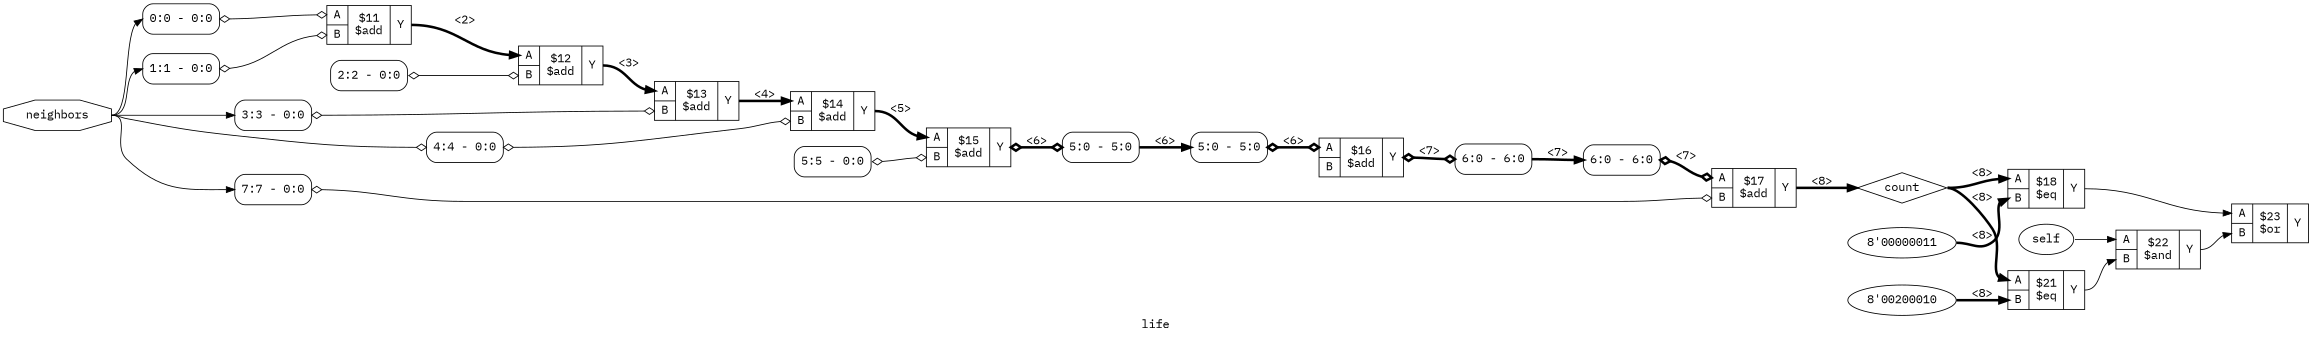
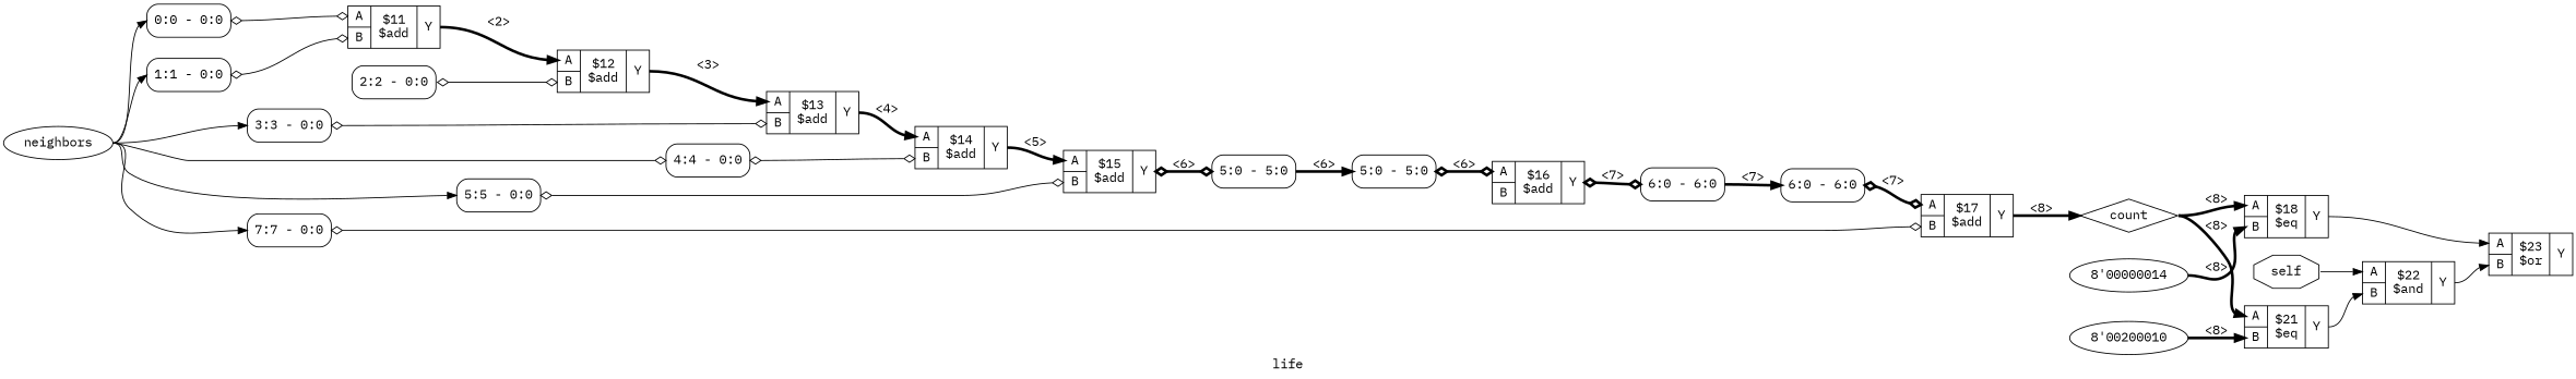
  digraph {
    fontname="IBM Plex Mono"
    label=life
    rankdir=LR
    remincross=true
    node [fontname="IBM Plex Mono" shape=record]
    edge [color=black fontname="IBM Plex Mono" headport="p15:w" tailport=e]
    n1 [color=black fontcolor=black label=count shape=diamond]
    n2 [label="{{<p15> A|<p16> B}|$18\n$eq|{<p17> Y}}"]
    n3 [label="{{<p15> A|<p16> B}|$21\n$eq|{<p17> Y}}"]
    n4 [label="{{<p15> A|<p16> B}|$23\n$or|{<p17> Y}}"]
    n5 [label="{{<p15> A|<p16> B}|$22\n$and|{<p17> Y}}"]
-   n6 [color=black fontcolor=black label=neighbors shape=octagon]
+   n6 [color=black fontcolor=black label=neighbors shape=ellipse]
    n7 [label="<s0> 0:0 - 0:0 " style=rounded]
    n8 [label="<s0> 1:1 - 0:0 " style=rounded]
    n9 [label="<s0> 3:3 - 0:0 " style=rounded]
    n10 [label="<s0> 4:4 - 0:0 " style=rounded]
    n11 [label="<s0> 5:5 - 0:0 " style=rounded]
    n12 [label="<s0> 7:7 - 0:0 " style=rounded]
    n13 [label="{{<p15> A|<p16> B}|$11\n$add|{<p17> Y}}"]
    n14 [label="<s0> 2:2 - 0:0 " style=rounded]
    n15 [label="{{<p15> A|<p16> B}|$12\n$add|{<p17> Y}}"]
    n16 [label="{{<p15> A|<p16> B}|$13\n$add|{<p17> Y}}"]
    n17 [label="{{<p15> A|<p16> B}|$14\n$add|{<p17> Y}}"]
    n18 [label="{{<p15> A|<p16> B}|$15\n$add|{<p17> Y}}"]
    n19 [label="{{<p15> A|<p16> B}|$17\n$add|{<p17> Y}}"]
-   n20 [color=black fontcolor=black label=self shape=ellipse]
+   n20 [color=black fontcolor=black label=self shape=octagon]
    n21 [label="<s0> 5:0 - 5:0 " style=rounded]
    n22 [label="<s0> 5:0 - 5:0 " style=rounded]
    n23 [label="{{<p15> A|<p16> B}|$16\n$add|{<p17> Y}}"]
    n24 [label="<s0> 6:0 - 6:0 " style=rounded]
    n25 [label="<s0> 6:0 - 6:0 " style=rounded]
-   n26 [label="8'00000011" shape=""]
+   n26 [label="8'00000014" shape=""]
    n27 [label="8'00200010" shape=""]
    n1 -> n2 [label="<8>" style="setlinewidth(3)"]
    n1 -> n3 [label="<8>" style="setlinewidth(3)"]
    n2 -> n4 [tailport="p17:e"]
    n3 -> n5 [headport="p16:w" tailport="p17:e"]
    n5 -> n4 [headport="p16:w" tailport="p17:e"]
    n6 -> n7 [headport="s0:w"]
    n6 -> n8 [headport="s0:w"]
    n6 -> n9 [headport="s0:w"]
    n6 -> n10 [arrowhead=odiamond headport="s0:w"]
+   n6 -> n11 [headport="s0:w"]
    n6 -> n12 [headport="s0:w"]
    n7 -> n13 [arrowhead=odiamond arrowtail=odiamond dir=both]
    n8 -> n13 [arrowhead=odiamond arrowtail=odiamond dir=both headport="p16:w"]
    n9 -> n16 [arrowhead=odiamond arrowtail=odiamond dir=both headport="p16:w"]
    n10 -> n17 [arrowhead=odiamond arrowtail=odiamond dir=both headport="p16:w"]
    n11 -> n18 [arrowhead=odiamond arrowtail=odiamond dir=both headport="p16:w"]
    n12 -> n19 [arrowhead=odiamond arrowtail=odiamond dir=both headport="p16:w"]
    n13 -> n15 [label="<2>" style="setlinewidth(3)" tailport="p17:e"]
    n14 -> n15 [arrowhead=odiamond arrowtail=odiamond dir=both headport="p16:w"]
    n15 -> n16 [label="<3>" style="setlinewidth(3)" tailport="p17:e"]
    n16 -> n17 [label="<4>" style="setlinewidth(3)" tailport="p17:e"]
    n17 -> n18 [label="<5>" style="setlinewidth(3)" tailport="p17:e"]
    n18 -> n21 [arrowhead=odiamond arrowtail=odiamond dir=both headport=w label="<6>" style="setlinewidth(3)" tailport="p17:e"]
    n19 -> n1 [headport=w label="<8>" style="setlinewidth(3)" tailport="p17:e"]
    n20 -> n5
    n21 -> n22 [headport="s0:w" label="<6>" style="setlinewidth(3)" tailport="s0:e"]
    n22 -> n23 [arrowhead=odiamond arrowtail=odiamond dir=both label="<6>" style="setlinewidth(3)"]
    n23 -> n24 [arrowhead=odiamond arrowtail=odiamond dir=both headport=w label="<7>" style="setlinewidth(3)" tailport="p17:e"]
    n24 -> n25 [headport="s0:w" label="<7>" style="setlinewidth(3)" tailport="s0:e"]
    n25 -> n19 [arrowhead=odiamond arrowtail=odiamond dir=both label="<7>" style="setlinewidth(3)"]
    n26 -> n2 [headport="p16:w" label="<8>" style="setlinewidth(3)"]
    n27 -> n3 [headport="p16:w" label="<8>" style="setlinewidth(3)"]
  }
